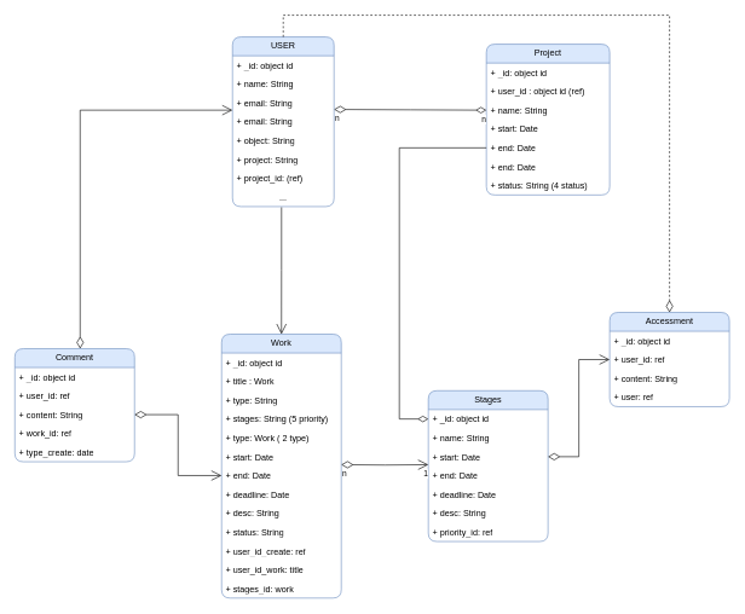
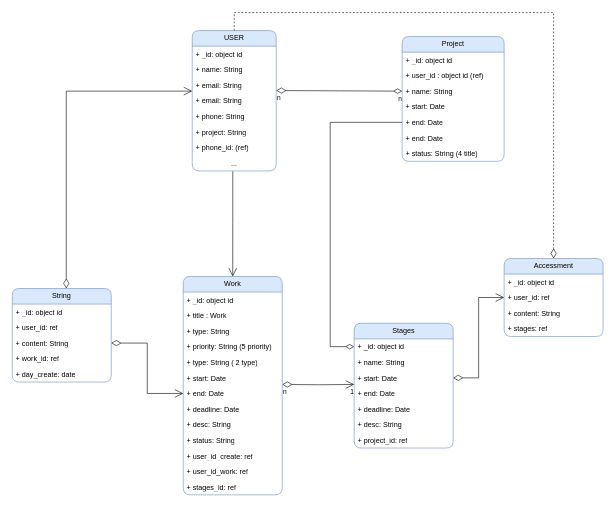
  <mxCell id="0" />
  <mxCell id="1" parent="0" />
  <mxCell id="2" value="USER" style="swimlane;fontStyle=0;childLayout=stackLayout;horizontal=1;startSize=26;fillColor=#dae8fc;horizontalStack=0;resizeParent=1;resizeParentMax=0;resizeLast=0;collapsible=1;marginBottom=0;whiteSpace=wrap;html=1;strokeColor=#6c8ebf;perimeterSpacing=0;strokeWidth=1;gradientColor=none;swimlaneFillColor=none;rounded=1;swimlaneLine=1;" vertex="1" parent="1"><mxGeometry x="320" y="50" width="140" height="234" as="geometry" /></mxCell>
  <mxCell id="3" value="+ _id: object id" style="text;strokeColor=none;fillColor=none;align=left;verticalAlign=top;spacingLeft=4;spacingRight=4;overflow=hidden;rotatable=0;points=[[0,0.5],[1,0.5]];portConstraint=eastwest;whiteSpace=wrap;html=1;" vertex="1" parent="2"><mxGeometry y="26" width="140" height="26" as="geometry" /></mxCell>
  <mxCell id="4" value="+ name: String" style="text;strokeColor=none;fillColor=none;align=left;verticalAlign=top;spacingLeft=4;spacingRight=4;overflow=hidden;rotatable=0;points=[[0,0.5],[1,0.5]];portConstraint=eastwest;whiteSpace=wrap;html=1;" vertex="1" parent="2"><mxGeometry y="52" width="140" height="26" as="geometry" /></mxCell>
  <mxCell id="5" value="+ email: String" style="text;strokeColor=none;fillColor=none;align=left;verticalAlign=top;spacingLeft=4;spacingRight=4;overflow=hidden;rotatable=0;points=[[0,0.5],[1,0.5]];portConstraint=eastwest;whiteSpace=wrap;html=1;" vertex="1" parent="2"><mxGeometry y="78" width="140" height="26" as="geometry" /></mxCell>
  <mxCell id="6" value="+ email: String" style="text;strokeColor=none;fillColor=none;align=left;verticalAlign=top;spacingLeft=4;spacingRight=4;overflow=hidden;rotatable=0;points=[[0,0.5],[1,0.5]];portConstraint=eastwest;whiteSpace=wrap;html=1;" vertex="1" parent="2"><mxGeometry y="104" width="140" height="26" as="geometry" /></mxCell>
- <mxCell id="7" value="+ object: String" style="text;strokeColor=none;fillColor=none;align=left;verticalAlign=top;spacingLeft=4;spacingRight=4;overflow=hidden;rotatable=0;points=[[0,0.5],[1,0.5]];portConstraint=eastwest;whiteSpace=wrap;html=1;" vertex="1" parent="2"><mxGeometry y="130" width="140" height="26" as="geometry" /></mxCell>
+ <mxCell id="7" value="+ phone: String" style="text;strokeColor=none;fillColor=none;align=left;verticalAlign=top;spacingLeft=4;spacingRight=4;overflow=hidden;rotatable=0;points=[[0,0.5],[1,0.5]];portConstraint=eastwest;whiteSpace=wrap;html=1;" vertex="1" parent="2"><mxGeometry y="130" width="140" height="26" as="geometry" /></mxCell>
  <mxCell id="8" value="+ project: String" style="text;strokeColor=none;fillColor=none;align=left;verticalAlign=top;spacingLeft=4;spacingRight=4;overflow=hidden;rotatable=0;points=[[0,0.5],[1,0.5]];portConstraint=eastwest;whiteSpace=wrap;html=1;" vertex="1" parent="2"><mxGeometry y="156" width="140" height="26" as="geometry" /></mxCell>
- <mxCell id="9" value="+ project_id: (ref)" style="text;strokeColor=none;fillColor=none;align=left;verticalAlign=top;spacingLeft=4;spacingRight=4;overflow=hidden;rotatable=0;points=[[0,0.5],[1,0.5]];portConstraint=eastwest;whiteSpace=wrap;html=1;" vertex="1" parent="2"><mxGeometry y="182" width="140" height="26" as="geometry" /></mxCell>
+ <mxCell id="9" value="+ phone_id: (ref)" style="text;strokeColor=none;fillColor=none;align=left;verticalAlign=top;spacingLeft=4;spacingRight=4;overflow=hidden;rotatable=0;points=[[0,0.5],[1,0.5]];portConstraint=eastwest;whiteSpace=wrap;html=1;" vertex="1" parent="2"><mxGeometry y="182" width="140" height="26" as="geometry" /></mxCell>
  <mxCell id="10" value="..." style="text;strokeColor=none;fillColor=none;align=center;verticalAlign=top;spacingLeft=4;spacingRight=4;overflow=hidden;rotatable=0;points=[[0,0.5],[1,0.5]];portConstraint=eastwest;whiteSpace=wrap;html=1;" vertex="1" parent="2"><mxGeometry y="208" width="140" height="26" as="geometry" /></mxCell>
  <mxCell id="11" value="Project" style="swimlane;fontStyle=0;childLayout=stackLayout;horizontal=1;startSize=26;fillColor=#dae8fc;horizontalStack=0;resizeParent=1;resizeParentMax=0;resizeLast=0;collapsible=1;marginBottom=0;whiteSpace=wrap;html=1;strokeColor=#6c8ebf;rounded=1;" vertex="1" parent="1"><mxGeometry x="670" y="60" width="170" height="208" as="geometry" /></mxCell>
  <mxCell id="12" value="+ _id: object id" style="text;strokeColor=none;fillColor=none;align=left;verticalAlign=top;spacingLeft=4;spacingRight=4;overflow=hidden;rotatable=0;points=[[0,0.5],[1,0.5]];portConstraint=eastwest;whiteSpace=wrap;html=1;" vertex="1" parent="11"><mxGeometry y="26" width="170" height="26" as="geometry" /></mxCell>
  <mxCell id="13" value="+ user_id : object id (ref)" style="text;strokeColor=none;fillColor=none;align=left;verticalAlign=top;spacingLeft=4;spacingRight=4;overflow=hidden;rotatable=0;points=[[0,0.5],[1,0.5]];portConstraint=eastwest;whiteSpace=wrap;html=1;" vertex="1" parent="11"><mxGeometry y="52" width="170" height="26" as="geometry" /></mxCell>
  <mxCell id="14" value="+ name: String" style="text;strokeColor=none;fillColor=none;align=left;verticalAlign=top;spacingLeft=4;spacingRight=4;overflow=hidden;rotatable=0;points=[[0,0.5],[1,0.5]];portConstraint=eastwest;whiteSpace=wrap;html=1;" vertex="1" parent="11"><mxGeometry y="78" width="170" height="26" as="geometry" /></mxCell>
  <mxCell id="15" value="+ start: Date" style="text;strokeColor=none;fillColor=none;align=left;verticalAlign=top;spacingLeft=4;spacingRight=4;overflow=hidden;rotatable=0;points=[[0,0.5],[1,0.5]];portConstraint=eastwest;whiteSpace=wrap;html=1;" vertex="1" parent="11"><mxGeometry y="104" width="170" height="26" as="geometry" /></mxCell>
  <mxCell id="16" value="+ end: Date" style="text;strokeColor=none;fillColor=none;align=left;verticalAlign=top;spacingLeft=4;spacingRight=4;overflow=hidden;rotatable=0;points=[[0,0.5],[1,0.5]];portConstraint=eastwest;whiteSpace=wrap;html=1;" vertex="1" parent="11"><mxGeometry y="130" width="170" height="26" as="geometry" /></mxCell>
  <mxCell id="17" value="+ end: Date" style="text;strokeColor=none;fillColor=none;align=left;verticalAlign=top;spacingLeft=4;spacingRight=4;overflow=hidden;rotatable=0;points=[[0,0.5],[1,0.5]];portConstraint=eastwest;whiteSpace=wrap;html=1;" vertex="1" parent="11"><mxGeometry y="156" width="170" height="26" as="geometry" /></mxCell>
- <mxCell id="18" value="+ status: String (4 status)" style="text;strokeColor=none;fillColor=none;align=left;verticalAlign=top;spacingLeft=4;spacingRight=4;overflow=hidden;rotatable=0;points=[[0,0.5],[1,0.5]];portConstraint=eastwest;whiteSpace=wrap;html=1;" vertex="1" parent="11"><mxGeometry y="182" width="170" height="26" as="geometry" /></mxCell>
+ <mxCell id="18" value="+ status: String (4 title)" style="text;strokeColor=none;fillColor=none;align=left;verticalAlign=top;spacingLeft=4;spacingRight=4;overflow=hidden;rotatable=0;points=[[0,0.5],[1,0.5]];portConstraint=eastwest;whiteSpace=wrap;html=1;" vertex="1" parent="11"><mxGeometry y="182" width="170" height="26" as="geometry" /></mxCell>
  <mxCell id="19" value="" style="endArrow=diamondThin;html=1;endSize=12;startArrow=diamondThin;startSize=14;startFill=0;edgeStyle=orthogonalEdgeStyle;rounded=0;entryX=0;entryY=0.5;entryDx=0;entryDy=0;endFill=0;" edge="1" parent="1" target="14"><mxGeometry relative="1" as="geometry"><mxPoint x="460" y="150" as="sourcePoint" /><mxPoint x="620" y="150" as="targetPoint" /></mxGeometry></mxCell>
  <mxCell id="20" value="n" style="edgeLabel;resizable=0;html=1;align=left;verticalAlign=top;" connectable="0" vertex="1" parent="19"><mxGeometry x="-1" relative="1" as="geometry" /></mxCell>
  <mxCell id="21" value="n" style="edgeLabel;resizable=0;html=1;align=right;verticalAlign=top;" connectable="0" vertex="1" parent="19"><mxGeometry x="1" relative="1" as="geometry" /></mxCell>
  <mxCell id="22" value="Work" style="swimlane;fontStyle=0;childLayout=stackLayout;horizontal=1;startSize=26;fillColor=#dae8fc;horizontalStack=0;resizeParent=1;resizeParentMax=0;resizeLast=0;collapsible=1;marginBottom=0;whiteSpace=wrap;html=1;strokeColor=#6c8ebf;rounded=1;" vertex="1" parent="1"><mxGeometry x="305" y="460" width="165" height="364" as="geometry" /></mxCell>
  <mxCell id="23" value="+ _id: object id" style="text;strokeColor=none;fillColor=none;align=left;verticalAlign=top;spacingLeft=4;spacingRight=4;overflow=hidden;rotatable=0;points=[[0,0.5],[1,0.5]];portConstraint=eastwest;whiteSpace=wrap;html=1;" vertex="1" parent="22"><mxGeometry y="26" width="165" height="26" as="geometry" /></mxCell>
  <mxCell id="24" value="+ title : Work" style="text;strokeColor=none;fillColor=none;align=left;verticalAlign=top;spacingLeft=4;spacingRight=4;overflow=hidden;rotatable=0;points=[[0,0.5],[1,0.5]];portConstraint=eastwest;whiteSpace=wrap;html=1;" vertex="1" parent="22"><mxGeometry y="52" width="165" height="26" as="geometry" /></mxCell>
  <mxCell id="25" value="+ type: String" style="text;strokeColor=none;fillColor=none;align=left;verticalAlign=top;spacingLeft=4;spacingRight=4;overflow=hidden;rotatable=0;points=[[0,0.5],[1,0.5]];portConstraint=eastwest;whiteSpace=wrap;html=1;" vertex="1" parent="22"><mxGeometry y="78" width="165" height="26" as="geometry" /></mxCell>
- <mxCell id="26" value="+ stages: String (5&amp;nbsp;priority)" style="text;strokeColor=none;fillColor=none;align=left;verticalAlign=top;spacingLeft=4;spacingRight=4;overflow=hidden;rotatable=0;points=[[0,0.5],[1,0.5]];portConstraint=eastwest;whiteSpace=wrap;html=1;" vertex="1" parent="22"><mxGeometry y="104" width="165" height="26" as="geometry" /></mxCell>
- <mxCell id="27" value="+ type: Work ( 2 type)" style="text;strokeColor=none;fillColor=none;align=left;verticalAlign=top;spacingLeft=4;spacingRight=4;overflow=hidden;rotatable=0;points=[[0,0.5],[1,0.5]];portConstraint=eastwest;whiteSpace=wrap;html=1;" vertex="1" parent="22"><mxGeometry y="130" width="165" height="26" as="geometry" /></mxCell>
+ <mxCell id="26" value="+ priority: String (5&amp;nbsp;priority)" style="text;strokeColor=none;fillColor=none;align=left;verticalAlign=top;spacingLeft=4;spacingRight=4;overflow=hidden;rotatable=0;points=[[0,0.5],[1,0.5]];portConstraint=eastwest;whiteSpace=wrap;html=1;" vertex="1" parent="22"><mxGeometry y="104" width="165" height="26" as="geometry" /></mxCell>
+ <mxCell id="27" value="+ type: String ( 2 type)" style="text;strokeColor=none;fillColor=none;align=left;verticalAlign=top;spacingLeft=4;spacingRight=4;overflow=hidden;rotatable=0;points=[[0,0.5],[1,0.5]];portConstraint=eastwest;whiteSpace=wrap;html=1;" vertex="1" parent="22"><mxGeometry y="130" width="165" height="26" as="geometry" /></mxCell>
  <mxCell id="28" value="+ start: Date" style="text;strokeColor=none;fillColor=none;align=left;verticalAlign=top;spacingLeft=4;spacingRight=4;overflow=hidden;rotatable=0;points=[[0,0.5],[1,0.5]];portConstraint=eastwest;whiteSpace=wrap;html=1;" vertex="1" parent="22"><mxGeometry y="156" width="165" height="26" as="geometry" /></mxCell>
  <mxCell id="29" value="+ end: Date" style="text;strokeColor=none;fillColor=none;align=left;verticalAlign=top;spacingLeft=4;spacingRight=4;overflow=hidden;rotatable=0;points=[[0,0.5],[1,0.5]];portConstraint=eastwest;whiteSpace=wrap;html=1;" vertex="1" parent="22"><mxGeometry y="182" width="165" height="26" as="geometry" /></mxCell>
  <mxCell id="30" value="+ deadline: Date" style="text;strokeColor=none;fillColor=none;align=left;verticalAlign=top;spacingLeft=4;spacingRight=4;overflow=hidden;rotatable=0;points=[[0,0.5],[1,0.5]];portConstraint=eastwest;whiteSpace=wrap;html=1;" vertex="1" parent="22"><mxGeometry y="208" width="165" height="26" as="geometry" /></mxCell>
  <mxCell id="31" value="+ desc: String" style="text;strokeColor=none;fillColor=none;align=left;verticalAlign=top;spacingLeft=4;spacingRight=4;overflow=hidden;rotatable=0;points=[[0,0.5],[1,0.5]];portConstraint=eastwest;whiteSpace=wrap;html=1;" vertex="1" parent="22"><mxGeometry y="234" width="165" height="26" as="geometry" /></mxCell>
  <mxCell id="32" value="+ status: String" style="text;strokeColor=none;fillColor=none;align=left;verticalAlign=top;spacingLeft=4;spacingRight=4;overflow=hidden;rotatable=0;points=[[0,0.5],[1,0.5]];portConstraint=eastwest;whiteSpace=wrap;html=1;" vertex="1" parent="22"><mxGeometry y="260" width="165" height="26" as="geometry" /></mxCell>
  <mxCell id="33" value="+ user_id_create: ref" style="text;strokeColor=none;fillColor=none;align=left;verticalAlign=top;spacingLeft=4;spacingRight=4;overflow=hidden;rotatable=0;points=[[0,0.5],[1,0.5]];portConstraint=eastwest;whiteSpace=wrap;html=1;" vertex="1" parent="22"><mxGeometry y="286" width="165" height="26" as="geometry" /></mxCell>
- <mxCell id="34" value="+ user_id_work: title" style="text;strokeColor=none;fillColor=none;align=left;verticalAlign=top;spacingLeft=4;spacingRight=4;overflow=hidden;rotatable=0;points=[[0,0.5],[1,0.5]];portConstraint=eastwest;whiteSpace=wrap;html=1;" vertex="1" parent="22"><mxGeometry y="312" width="165" height="26" as="geometry" /></mxCell>
- <mxCell id="35" value="+ stages_id: work" style="text;strokeColor=none;fillColor=none;align=left;verticalAlign=top;spacingLeft=4;spacingRight=4;overflow=hidden;rotatable=0;points=[[0,0.5],[1,0.5]];portConstraint=eastwest;whiteSpace=wrap;html=1;" vertex="1" parent="22"><mxGeometry y="338" width="165" height="26" as="geometry" /></mxCell>
+ <mxCell id="34" value="+ user_id_work: ref" style="text;strokeColor=none;fillColor=none;align=left;verticalAlign=top;spacingLeft=4;spacingRight=4;overflow=hidden;rotatable=0;points=[[0,0.5],[1,0.5]];portConstraint=eastwest;whiteSpace=wrap;html=1;" vertex="1" parent="22"><mxGeometry y="312" width="165" height="26" as="geometry" /></mxCell>
+ <mxCell id="35" value="+ stages_id: ref" style="text;strokeColor=none;fillColor=none;align=left;verticalAlign=top;spacingLeft=4;spacingRight=4;overflow=hidden;rotatable=0;points=[[0,0.5],[1,0.5]];portConstraint=eastwest;whiteSpace=wrap;html=1;" vertex="1" parent="22"><mxGeometry y="338" width="165" height="26" as="geometry" /></mxCell>
  <mxCell id="36" value="" style="endArrow=open;html=1;endSize=12;startArrow=none;startSize=14;startFill=0;edgeStyle=orthogonalEdgeStyle;rounded=0;exitX=0.483;exitY=1.038;exitDx=0;exitDy=0;exitPerimeter=0;entryX=0.5;entryY=0;entryDx=0;entryDy=0;" edge="1" parent="1" source="10" target="22"><mxGeometry relative="1" as="geometry"><mxPoint x="430" y="410" as="sourcePoint" /><mxPoint x="388" y="420" as="targetPoint" /></mxGeometry></mxCell>
  <mxCell id="37" value="Stages" style="swimlane;fontStyle=0;childLayout=stackLayout;horizontal=1;startSize=26;fillColor=#dae8fc;horizontalStack=0;resizeParent=1;resizeParentMax=0;resizeLast=0;collapsible=1;marginBottom=0;whiteSpace=wrap;html=1;strokeColor=#6c8ebf;rounded=1;" vertex="1" parent="1"><mxGeometry x="590" y="538" width="165" height="208" as="geometry" /></mxCell>
  <mxCell id="38" value="+ _id: object id" style="text;strokeColor=none;fillColor=none;align=left;verticalAlign=top;spacingLeft=4;spacingRight=4;overflow=hidden;rotatable=0;points=[[0,0.5],[1,0.5]];portConstraint=eastwest;whiteSpace=wrap;html=1;" vertex="1" parent="37"><mxGeometry y="26" width="165" height="26" as="geometry" /></mxCell>
  <mxCell id="39" value="+ name: String&lt;br&gt;" style="text;strokeColor=none;fillColor=none;align=left;verticalAlign=top;spacingLeft=4;spacingRight=4;overflow=hidden;rotatable=0;points=[[0,0.5],[1,0.5]];portConstraint=eastwest;whiteSpace=wrap;html=1;" vertex="1" parent="37"><mxGeometry y="52" width="165" height="26" as="geometry" /></mxCell>
  <mxCell id="40" value="+ start: Date" style="text;strokeColor=none;fillColor=none;align=left;verticalAlign=top;spacingLeft=4;spacingRight=4;overflow=hidden;rotatable=0;points=[[0,0.5],[1,0.5]];portConstraint=eastwest;whiteSpace=wrap;html=1;" vertex="1" parent="37"><mxGeometry y="78" width="165" height="26" as="geometry" /></mxCell>
  <mxCell id="41" value="+ end: Date" style="text;strokeColor=none;fillColor=none;align=left;verticalAlign=top;spacingLeft=4;spacingRight=4;overflow=hidden;rotatable=0;points=[[0,0.5],[1,0.5]];portConstraint=eastwest;whiteSpace=wrap;html=1;" vertex="1" parent="37"><mxGeometry y="104" width="165" height="26" as="geometry" /></mxCell>
  <mxCell id="42" value="+ deadline: Date" style="text;strokeColor=none;fillColor=none;align=left;verticalAlign=top;spacingLeft=4;spacingRight=4;overflow=hidden;rotatable=0;points=[[0,0.5],[1,0.5]];portConstraint=eastwest;whiteSpace=wrap;html=1;" vertex="1" parent="37"><mxGeometry y="130" width="165" height="26" as="geometry" /></mxCell>
  <mxCell id="43" value="+ desc: String" style="text;strokeColor=none;fillColor=none;align=left;verticalAlign=top;spacingLeft=4;spacingRight=4;overflow=hidden;rotatable=0;points=[[0,0.5],[1,0.5]];portConstraint=eastwest;whiteSpace=wrap;html=1;" vertex="1" parent="37"><mxGeometry y="156" width="165" height="26" as="geometry" /></mxCell>
- <mxCell id="44" value="+ priority_id: ref" style="text;strokeColor=none;fillColor=none;align=left;verticalAlign=top;spacingLeft=4;spacingRight=4;overflow=hidden;rotatable=0;points=[[0,0.5],[1,0.5]];portConstraint=eastwest;whiteSpace=wrap;html=1;" vertex="1" parent="37"><mxGeometry y="182" width="165" height="26" as="geometry" /></mxCell>
+ <mxCell id="44" value="+ project_id: ref" style="text;strokeColor=none;fillColor=none;align=left;verticalAlign=top;spacingLeft=4;spacingRight=4;overflow=hidden;rotatable=0;points=[[0,0.5],[1,0.5]];portConstraint=eastwest;whiteSpace=wrap;html=1;" vertex="1" parent="37"><mxGeometry y="182" width="165" height="26" as="geometry" /></mxCell>
  <mxCell id="45" value="" style="endArrow=open;html=1;endSize=12;startArrow=diamondThin;startSize=14;startFill=0;edgeStyle=orthogonalEdgeStyle;rounded=0;entryX=0;entryY=0.923;entryDx=0;entryDy=0;entryPerimeter=0;" edge="1" parent="1" target="40"><mxGeometry relative="1" as="geometry"><mxPoint x="470" y="640" as="sourcePoint" /><mxPoint x="630" y="640" as="targetPoint" /></mxGeometry></mxCell>
  <mxCell id="46" value="n" style="edgeLabel;resizable=0;html=1;align=left;verticalAlign=top;" connectable="0" vertex="1" parent="45"><mxGeometry x="-1" relative="1" as="geometry" /></mxCell>
  <mxCell id="47" value="1" style="edgeLabel;resizable=0;html=1;align=right;verticalAlign=top;" connectable="0" vertex="1" parent="45"><mxGeometry x="1" relative="1" as="geometry" /></mxCell>
  <mxCell id="48" value="Accessment" style="swimlane;fontStyle=0;childLayout=stackLayout;horizontal=1;startSize=26;fillColor=#dae8fc;horizontalStack=0;resizeParent=1;resizeParentMax=0;resizeLast=0;collapsible=1;marginBottom=0;whiteSpace=wrap;html=1;strokeColor=#6c8ebf;rounded=1;" vertex="1" parent="1"><mxGeometry x="840" y="430" width="165" height="130" as="geometry" /></mxCell>
  <mxCell id="49" value="+ _id: object id" style="text;strokeColor=none;fillColor=none;align=left;verticalAlign=top;spacingLeft=4;spacingRight=4;overflow=hidden;rotatable=0;points=[[0,0.5],[1,0.5]];portConstraint=eastwest;whiteSpace=wrap;html=1;" vertex="1" parent="48"><mxGeometry y="26" width="165" height="26" as="geometry" /></mxCell>
  <mxCell id="50" value="+ user_id: ref" style="text;strokeColor=none;fillColor=none;align=left;verticalAlign=top;spacingLeft=4;spacingRight=4;overflow=hidden;rotatable=0;points=[[0,0.5],[1,0.5]];portConstraint=eastwest;whiteSpace=wrap;html=1;" vertex="1" parent="48"><mxGeometry y="52" width="165" height="26" as="geometry" /></mxCell>
  <mxCell id="51" value="+ content: String" style="text;strokeColor=none;fillColor=none;align=left;verticalAlign=top;spacingLeft=4;spacingRight=4;overflow=hidden;rotatable=0;points=[[0,0.5],[1,0.5]];portConstraint=eastwest;whiteSpace=wrap;html=1;" vertex="1" parent="48"><mxGeometry y="78" width="165" height="26" as="geometry" /></mxCell>
- <mxCell id="52" value="+ user: ref" style="text;strokeColor=none;fillColor=none;align=left;verticalAlign=top;spacingLeft=4;spacingRight=4;overflow=hidden;rotatable=0;points=[[0,0.5],[1,0.5]];portConstraint=eastwest;whiteSpace=wrap;html=1;" vertex="1" parent="48"><mxGeometry y="104" width="165" height="26" as="geometry" /></mxCell>
+ <mxCell id="52" value="+ stages: ref" style="text;strokeColor=none;fillColor=none;align=left;verticalAlign=top;spacingLeft=4;spacingRight=4;overflow=hidden;rotatable=0;points=[[0,0.5],[1,0.5]];portConstraint=eastwest;whiteSpace=wrap;html=1;" vertex="1" parent="48"><mxGeometry y="104" width="165" height="26" as="geometry" /></mxCell>
  <mxCell id="53" value="" style="endArrow=open;endFill=0;endSize=12;html=1;rounded=0;edgeStyle=orthogonalEdgeStyle;entryX=0;entryY=0.5;entryDx=0;entryDy=0;startArrow=diamondThin;startFill=0;exitX=1;exitY=0.5;exitDx=0;exitDy=0;startSize=14;" edge="1" parent="1" source="40" target="50"><mxGeometry width="160" relative="1" as="geometry"><mxPoint x="870" y="629" as="sourcePoint" /><mxPoint x="1060" y="620" as="targetPoint" /></mxGeometry></mxCell>
  <mxCell id="54" value="" style="endArrow=diamondThin;endFill=0;endSize=12;html=1;rounded=0;edgeStyle=orthogonalEdgeStyle;entryX=0;entryY=0.5;entryDx=0;entryDy=0;exitX=0;exitY=0.5;exitDx=0;exitDy=0;" edge="1" parent="1" source="16" target="38"><mxGeometry width="160" relative="1" as="geometry"><mxPoint x="659.94" y="203" as="sourcePoint" /><mxPoint x="579.94" y="577" as="targetPoint" /><Array as="points"><mxPoint x="550" y="203" /><mxPoint x="550" y="577" /></Array></mxGeometry></mxCell>
  <mxCell id="55" value="" style="endArrow=diamondThin;endFill=0;endSize=14;html=1;rounded=0;edgeStyle=orthogonalEdgeStyle;exitX=0.5;exitY=0;exitDx=0;exitDy=0;entryX=0.5;entryY=0;entryDx=0;entryDy=0;dashed=1;" edge="1" parent="1" source="2" target="48"><mxGeometry width="160" relative="1" as="geometry"><mxPoint x="710" y="80" as="sourcePoint" /><mxPoint x="870" y="80" as="targetPoint" /><Array as="points"><mxPoint x="390" y="20" /><mxPoint x="923" y="20" /></Array></mxGeometry></mxCell>
- <mxCell id="56" value="Comment" style="swimlane;fontStyle=0;childLayout=stackLayout;horizontal=1;startSize=26;fillColor=#dae8fc;horizontalStack=0;resizeParent=1;resizeParentMax=0;resizeLast=0;collapsible=1;marginBottom=0;whiteSpace=wrap;html=1;strokeColor=#6c8ebf;rounded=1;" vertex="1" parent="1"><mxGeometry x="20" y="480" width="165" height="156" as="geometry" /></mxCell>
+ <mxCell id="56" value="String" style="swimlane;fontStyle=0;childLayout=stackLayout;horizontal=1;startSize=26;fillColor=#dae8fc;horizontalStack=0;resizeParent=1;resizeParentMax=0;resizeLast=0;collapsible=1;marginBottom=0;whiteSpace=wrap;html=1;strokeColor=#6c8ebf;rounded=1;" vertex="1" parent="1"><mxGeometry x="20" y="480" width="165" height="156" as="geometry" /></mxCell>
  <mxCell id="57" value="+ _id: object id" style="text;strokeColor=none;fillColor=none;align=left;verticalAlign=top;spacingLeft=4;spacingRight=4;overflow=hidden;rotatable=0;points=[[0,0.5],[1,0.5]];portConstraint=eastwest;whiteSpace=wrap;html=1;" vertex="1" parent="56"><mxGeometry y="26" width="165" height="26" as="geometry" /></mxCell>
  <mxCell id="58" value="+ user_id: ref" style="text;strokeColor=none;fillColor=none;align=left;verticalAlign=top;spacingLeft=4;spacingRight=4;overflow=hidden;rotatable=0;points=[[0,0.5],[1,0.5]];portConstraint=eastwest;whiteSpace=wrap;html=1;" vertex="1" parent="56"><mxGeometry y="52" width="165" height="26" as="geometry" /></mxCell>
  <mxCell id="59" value="+ content: String" style="text;strokeColor=none;fillColor=none;align=left;verticalAlign=top;spacingLeft=4;spacingRight=4;overflow=hidden;rotatable=0;points=[[0,0.5],[1,0.5]];portConstraint=eastwest;whiteSpace=wrap;html=1;" vertex="1" parent="56"><mxGeometry y="78" width="165" height="26" as="geometry" /></mxCell>
  <mxCell id="60" value="+ work_id: ref" style="text;strokeColor=none;fillColor=none;align=left;verticalAlign=top;spacingLeft=4;spacingRight=4;overflow=hidden;rotatable=0;points=[[0,0.5],[1,0.5]];portConstraint=eastwest;whiteSpace=wrap;html=1;" vertex="1" parent="56"><mxGeometry y="104" width="165" height="26" as="geometry" /></mxCell>
- <mxCell id="61" value="+ type_create: date" style="text;strokeColor=none;fillColor=none;align=left;verticalAlign=top;spacingLeft=4;spacingRight=4;overflow=hidden;rotatable=0;points=[[0,0.5],[1,0.5]];portConstraint=eastwest;whiteSpace=wrap;html=1;" vertex="1" parent="56"><mxGeometry y="130" width="165" height="26" as="geometry" /></mxCell>
+ <mxCell id="61" value="+ day_create: date" style="text;strokeColor=none;fillColor=none;align=left;verticalAlign=top;spacingLeft=4;spacingRight=4;overflow=hidden;rotatable=0;points=[[0,0.5],[1,0.5]];portConstraint=eastwest;whiteSpace=wrap;html=1;" vertex="1" parent="56"><mxGeometry y="130" width="165" height="26" as="geometry" /></mxCell>
  <mxCell id="62" value="" style="endArrow=open;endFill=1;endSize=12;html=1;rounded=0;edgeStyle=orthogonalEdgeStyle;entryX=0;entryY=0.5;entryDx=0;entryDy=0;exitX=1;exitY=0.5;exitDx=0;exitDy=0;startArrow=diamondThin;startFill=0;startSize=14;" edge="1" parent="1" source="59" target="29"><mxGeometry width="160" relative="1" as="geometry"><mxPoint x="150" y="520" as="sourcePoint" /><mxPoint x="310" y="520" as="targetPoint" /></mxGeometry></mxCell>
  <mxCell id="63" value="" style="endArrow=open;endFill=1;endSize=12;html=1;rounded=0;edgeStyle=orthogonalEdgeStyle;exitX=0.75;exitY=0;exitDx=0;exitDy=0;startArrow=diamondThin;startFill=0;startSize=14;" edge="1" parent="1"><mxGeometry width="160" relative="1" as="geometry"><mxPoint x="110" y="480" as="sourcePoint" /><mxPoint x="320" y="151" as="targetPoint" /><Array as="points"><mxPoint x="110" y="151" /></Array></mxGeometry></mxCell>
